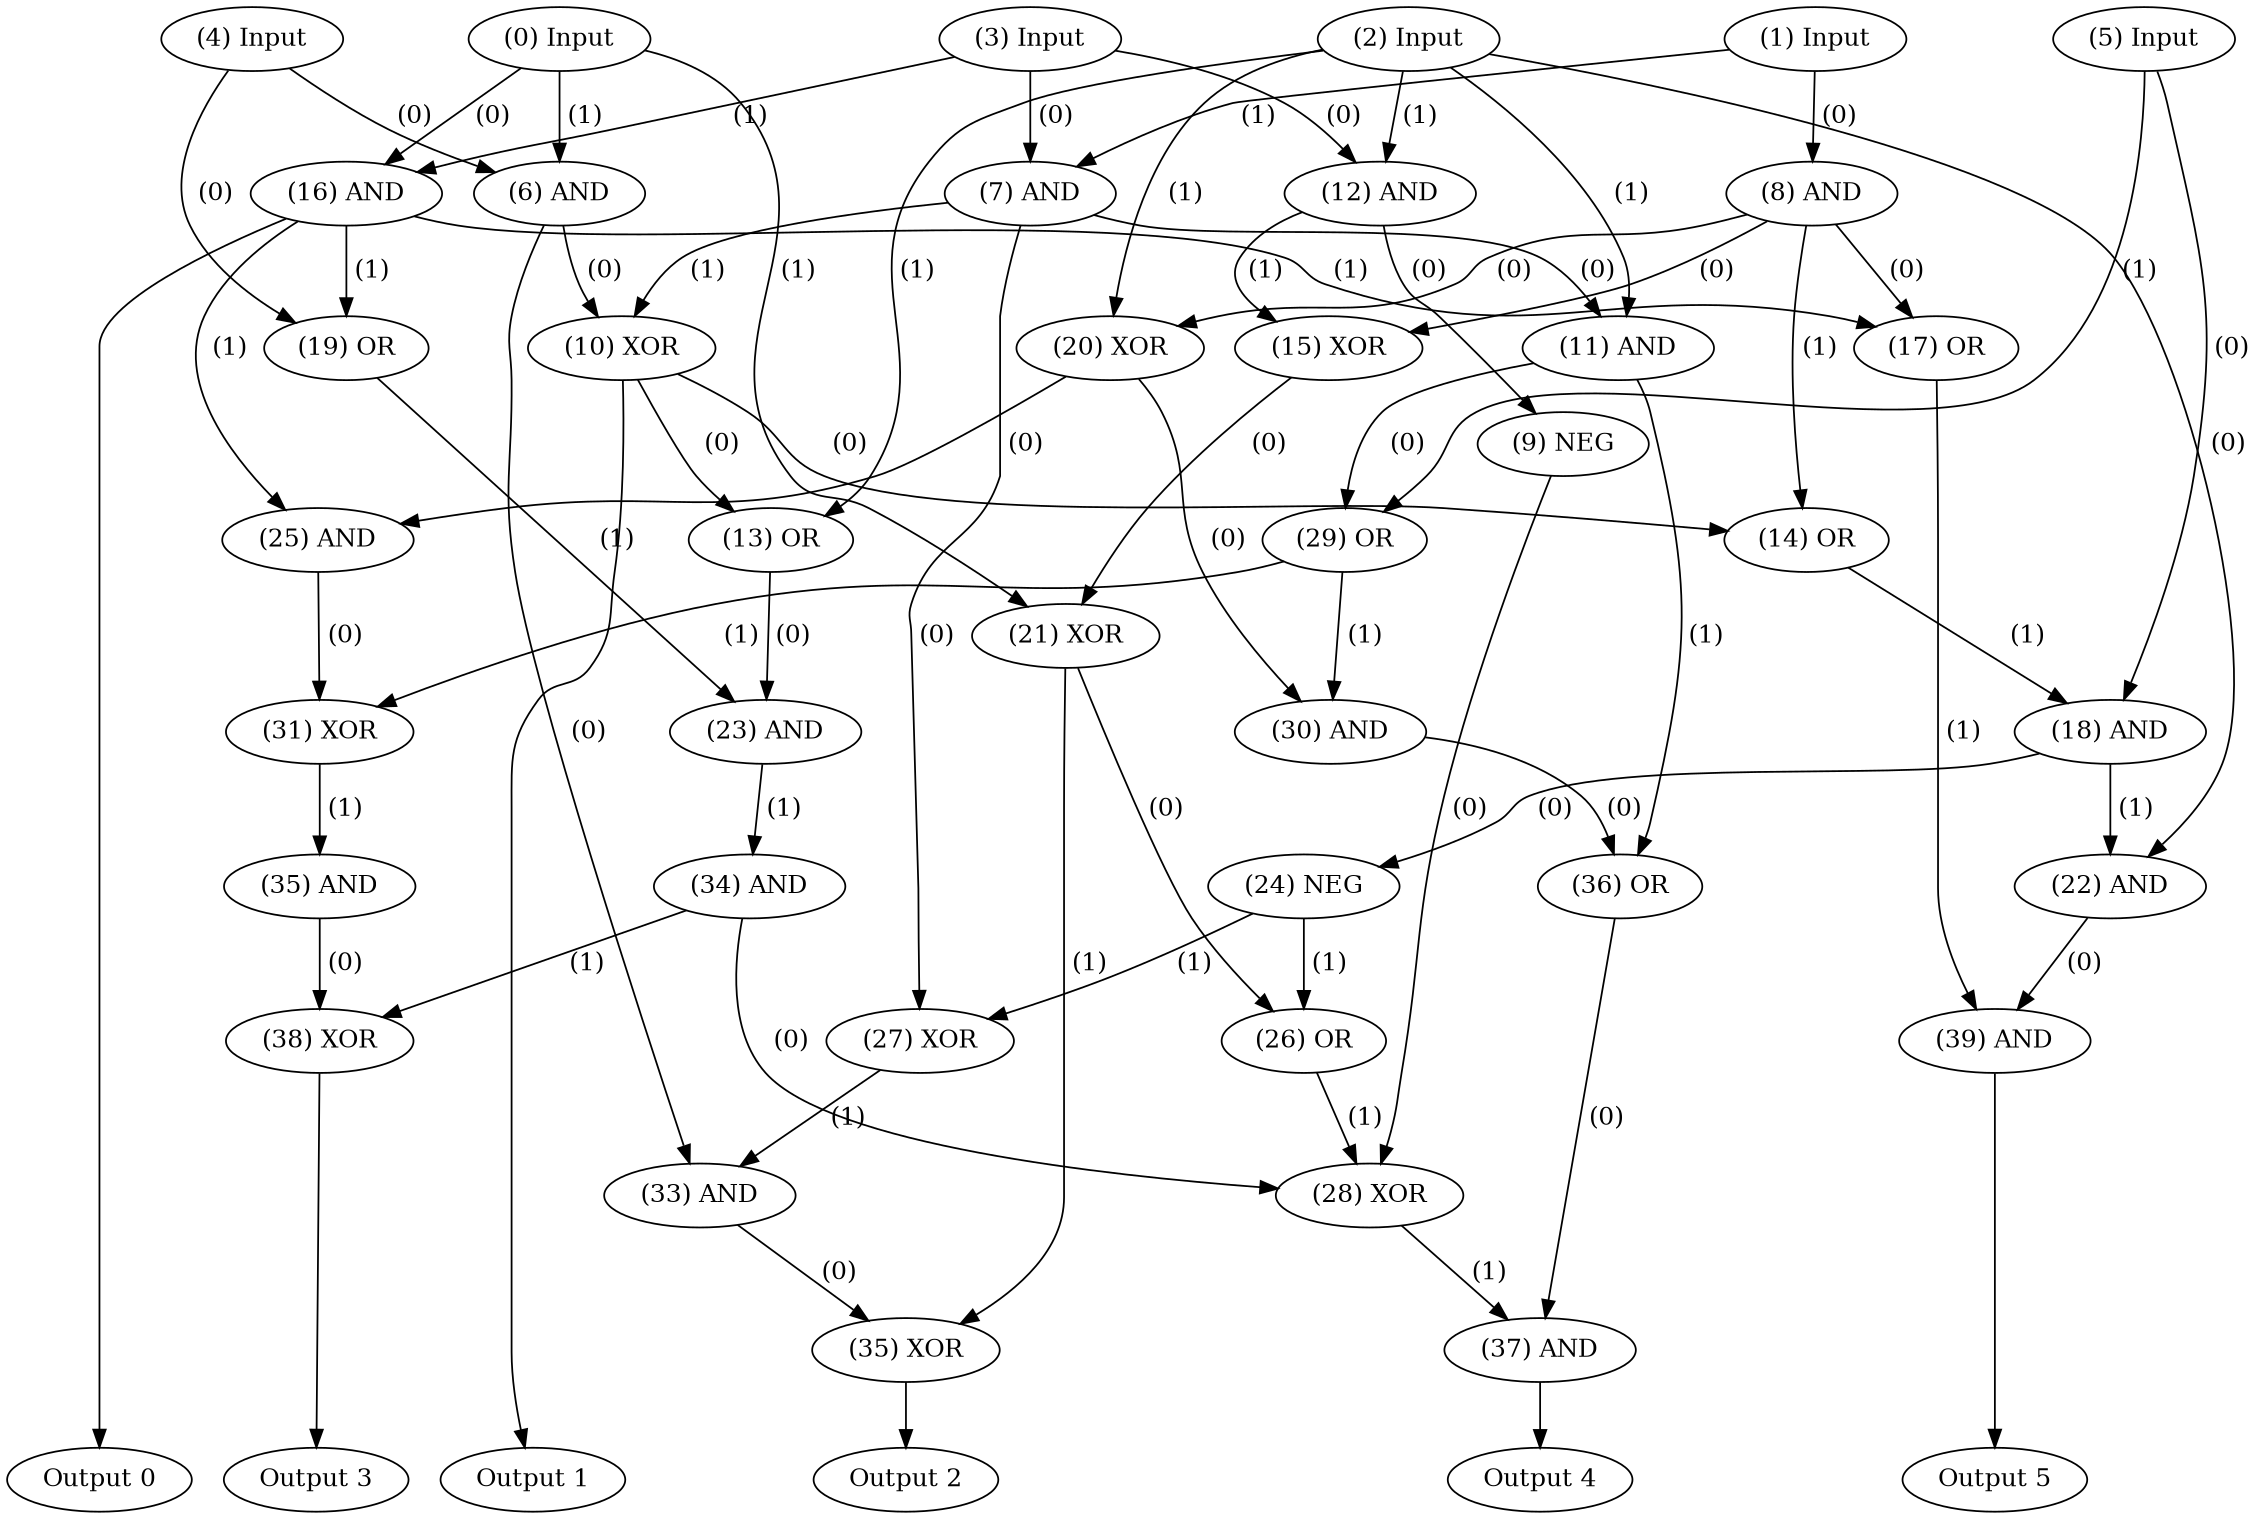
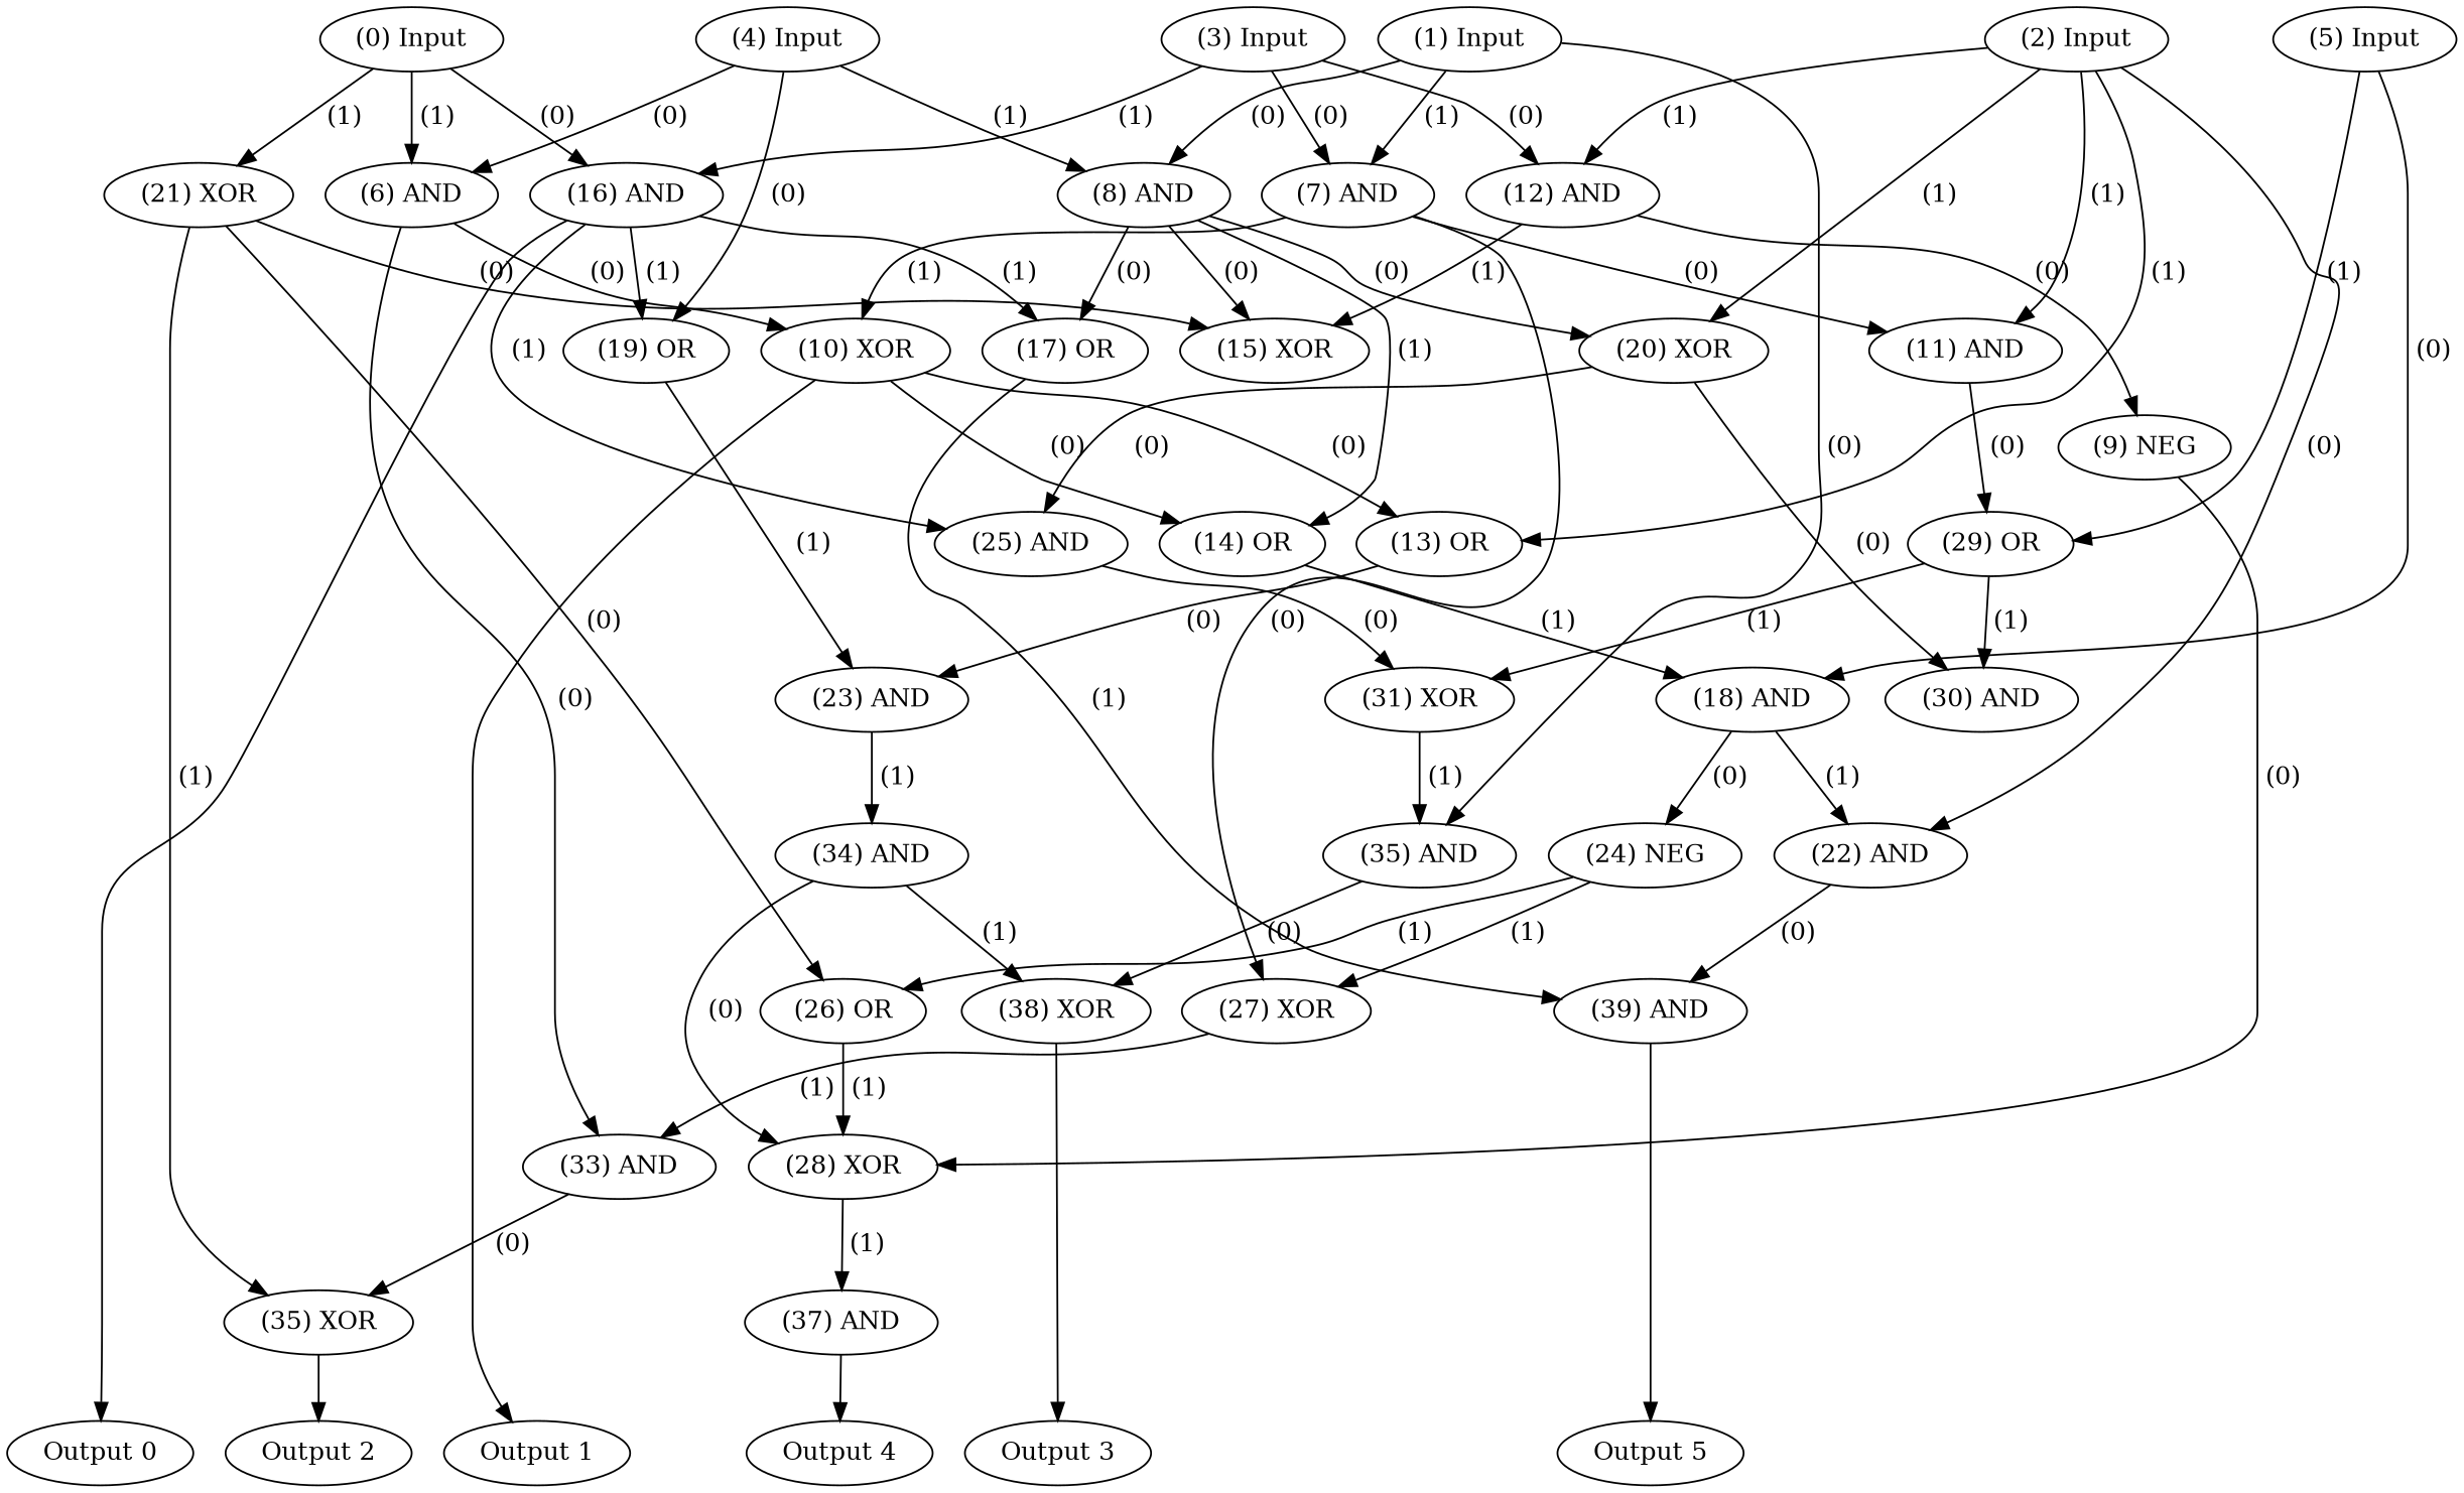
  digraph {
    rankdir=TB
    node [color=black fontcolor=black labelfontcolor=black]
    edge [bold=true color=black fontcolor=black labelfontcolor=black]
    n1 [label="(0) Input"]
    n2 [label="(1) Input"]
    n3 [label="(2) Input"]
    n4 [label="(3) Input"]
    n5 [label="(4) Input"]
    n6 [label="(5) Input"]
    n7 [label="Output 0"]
    n8 [label="Output 1"]
    n9 [label="Output 2"]
    n10 [label="Output 3"]
    n11 [label="Output 4"]
    n12 [label="Output 5"]
    n13 [label="(6) AND"]
    n14 [label="(16) AND"]
    n15 [label="(21) XOR"]
    n16 [label="(7) AND"]
    n17 [label="(8) AND"]
    n18 [label="(35) AND"]
    n19 [label="(11) AND"]
    n20 [label="(12) AND"]
    n21 [label="(13) OR"]
    n22 [label="(20) XOR"]
    n23 [label="(22) AND"]
    n24 [label="(19) OR"]
    n25 [label="(18) AND"]
    n26 [label="(29) OR"]
    n27 [label="(10) XOR"]
    n28 [label="(33) AND"]
    n29 [label="(17) OR"]
    n30 [label="(25) AND"]
    n31 [label="(26) OR"]
    n32 [label="(35) XOR"]
    n33 [label="(27) XOR"]
    n34 [label="(14) OR"]
    n35 [label="(15) XOR"]
    n36 [label="(38) XOR"]
    n37 [label="(9) NEG"]
    n38 [label="(28) XOR"]
-   n39 [label="(36) OR"]
    n40 [label="(23) AND"]
    n41 [label="(30) AND"]
    n42 [label="(39) AND"]
    n43 [label="(24) NEG"]
    n44 [label="(31) XOR"]
    n45 [label="(37) AND"]
    n46 [label="(34) AND"]
    subgraph sub_1 {
      rank=source
      n1
      n2
      n3
      n4
      n5
      n6
    }
    subgraph sub_2 {
      rank=max
      n7
      n8
      n9
      n10
      n11
      n12
    }
    n1 -> n13 [label=" (1)"]
    n1 -> n14 [label=" (0)"]
    n1 -> n15 [label=" (1)"]
    n2 -> n16 [label=" (1)"]
    n2 -> n17 [label=" (0)"]
+   n2 -> n18 [label=" (0)"]
    n3 -> n19 [label=" (1)"]
    n3 -> n20 [label=" (1)"]
    n3 -> n21 [label=" (1)"]
    n3 -> n22 [label=" (1)"]
    n3 -> n23 [label=" (0)"]
    n4 -> n14 [label=" (1)"]
    n4 -> n16 [label=" (0)"]
    n4 -> n20 [label=" (0)"]
    n5 -> n13 [label=" (0)"]
+   n5 -> n17 [label=" (1)"]
    n5 -> n24 [label=" (0)"]
    n6 -> n25 [label=" (0)"]
    n6 -> n26 [label=" (1)"]
    n13 -> n27 [label=" (0)"]
    n13 -> n28 [label=" (0)"]
    n14 -> n7
    n14 -> n24 [label=" (1)"]
    n14 -> n29 [label=" (1)"]
    n14 -> n30 [label=" (1)"]
    n15 -> n31 [label=" (0)"]
    n15 -> n32 [label=" (1)"]
    n16 -> n19 [label=" (0)"]
    n16 -> n27 [label=" (1)"]
    n16 -> n33 [label=" (0)"]
    n17 -> n22 [label=" (0)"]
    n17 -> n29 [label=" (0)"]
    n17 -> n34 [label=" (1)"]
    n17 -> n35 [label=" (0)"]
    n18 -> n36 [label=" (0)"]
    n19 -> n26 [label=" (0)"]
-   n19 -> n39 [label=" (1)"]
    n20 -> n35 [label=" (1)"]
    n20 -> n37 [label=" (0)"]
    n21 -> n40 [label=" (0)"]
    n22 -> n30 [label=" (0)"]
    n22 -> n41 [label=" (0)"]
    n23 -> n42 [label=" (0)"]
    n24 -> n40 [label=" (1)"]
    n25 -> n23 [label=" (1)"]
    n25 -> n43 [label=" (0)"]
    n26 -> n41 [label=" (1)"]
    n26 -> n44 [label=" (1)"]
    n27 -> n8
    n27 -> n21 [label=" (0)"]
    n27 -> n34 [label=" (0)"]
    n28 -> n32 [label=" (0)"]
    n29 -> n42 [label=" (1)"]
    n30 -> n44 [label=" (0)"]
    n31 -> n38 [label=" (1)"]
    n32 -> n9
    n33 -> n28 [label=" (1)"]
    n34 -> n25 [label=" (1)"]
-   n35 -> n15 [label=" (0)"]
+   n15 -> n35 [label=" (0)"]
    n36 -> n10
    n37 -> n38 [label=" (0)"]
    n38 -> n45 [label=" (1)"]
-   n39 -> n45 [label=" (0)"]
    n40 -> n46 [label=" (1)"]
-   n41 -> n39 [label=" (0)"]
    n42 -> n12
    n43 -> n31 [label=" (1)"]
    n43 -> n33 [label=" (1)"]
    n44 -> n18 [label=" (1)"]
    n45 -> n11
    n46 -> n36 [label=" (1)"]
    n46 -> n38 [label=" (0)"]
  }
